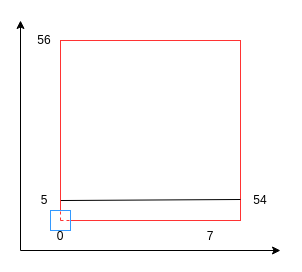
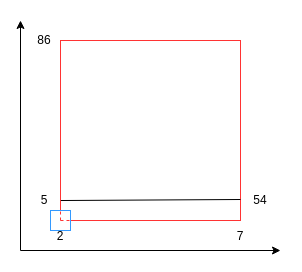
  <mxCell id="0" />
  <mxCell id="1" parent="0" />
  <mxCell id="2" value="" style="endArrow=classic;html=1;" edge="1" parent="1"><mxGeometry width="50" height="50" relative="1" as="geometry"><mxPoint x="20" y="250" as="sourcePoint" /><mxPoint x="280" y="250" as="targetPoint" /></mxGeometry></mxCell>
  <mxCell id="3" value="" style="endArrow=classic;html=1;" edge="1" parent="1"><mxGeometry width="50" height="50" relative="1" as="geometry"><mxPoint x="20" y="250" as="sourcePoint" /><mxPoint x="20" y="20" as="targetPoint" /></mxGeometry></mxCell>
  <mxCell id="4" value="" style="rounded=0;whiteSpace=wrap;html=1;strokeColor=#FF3333;" vertex="1" parent="1"><mxGeometry x="60" y="40" width="180" height="180" as="geometry" /></mxCell>
- <mxCell id="5" value="0" style="text;html=1;strokeColor=none;fillColor=none;align=center;verticalAlign=middle;whiteSpace=wrap;rounded=0;" vertex="1" parent="1"><mxGeometry x="40" y="226" width="40" height="20" as="geometry" /></mxCell>
- <mxCell id="6" value="7" style="text;html=1;strokeColor=none;fillColor=none;align=center;verticalAlign=middle;whiteSpace=wrap;rounded=0;" vertex="1" parent="1"><mxGeometry x="190" y="226" width="40" height="20" as="geometry" /></mxCell>
+ <mxCell id="5" value="2" style="text;html=1;strokeColor=none;fillColor=none;align=center;verticalAlign=middle;whiteSpace=wrap;rounded=0;" vertex="1" parent="1"><mxGeometry x="40" y="226" width="40" height="20" as="geometry" /></mxCell>
+ <mxCell id="6" value="7" style="text;html=1;strokeColor=none;fillColor=none;align=center;verticalAlign=middle;whiteSpace=wrap;rounded=0;" vertex="1" parent="1"><mxGeometry x="220" y="226" width="40" height="20" as="geometry" /></mxCell>
  <mxCell id="7" value="" style="endArrow=none;html=1;exitX=0.002;exitY=0.889;exitDx=0;exitDy=0;exitPerimeter=0;" edge="1" parent="1" source="4"><mxGeometry width="50" height="50" relative="1" as="geometry"><mxPoint x="60" y="220" as="sourcePoint" /><mxPoint x="240" y="199" as="targetPoint" /></mxGeometry></mxCell>
  <mxCell id="8" value="54" style="text;html=1;strokeColor=none;fillColor=none;align=center;verticalAlign=middle;whiteSpace=wrap;rounded=0;" vertex="1" parent="1"><mxGeometry x="240" y="190" width="40" height="20" as="geometry" /></mxCell>
  <mxCell id="9" value="5" style="text;html=1;strokeColor=none;fillColor=none;align=center;verticalAlign=middle;whiteSpace=wrap;rounded=0;" vertex="1" parent="1"><mxGeometry x="32" y="190" width="24" height="20" as="geometry" /></mxCell>
- <mxCell id="10" value="56" style="text;html=1;strokeColor=none;fillColor=none;align=center;verticalAlign=middle;whiteSpace=wrap;rounded=0;" vertex="1" parent="1"><mxGeometry x="24" y="30" width="40" height="20" as="geometry" /></mxCell>
+ <mxCell id="10" value="86" style="text;html=1;strokeColor=none;fillColor=none;align=center;verticalAlign=middle;whiteSpace=wrap;rounded=0;" vertex="1" parent="1"><mxGeometry x="24" y="30" width="40" height="20" as="geometry" /></mxCell>
  <mxCell id="11" value="" style="whiteSpace=wrap;html=1;aspect=fixed;strokeColor=#3399FF;" vertex="1" parent="1"><mxGeometry x="50" y="210" width="20" height="20" as="geometry" /></mxCell>
  <mxCell id="12" value="" style="endArrow=none;dashed=1;html=1;exitX=0;exitY=1;exitDx=0;exitDy=0;entryX=0.5;entryY=0;entryDx=0;entryDy=0;strokeColor=#FF3333;" edge="1" parent="1"><mxGeometry width="50" height="50" relative="1" as="geometry"><mxPoint x="60" y="220" as="sourcePoint" /><mxPoint x="60" y="210" as="targetPoint" /></mxGeometry></mxCell>
  <mxCell id="13" value="" style="endArrow=none;dashed=1;html=1;entryX=0.5;entryY=0;entryDx=0;entryDy=0;strokeColor=#FF3333;" edge="1" parent="1"><mxGeometry width="50" height="50" relative="1" as="geometry"><mxPoint x="60" y="220" as="sourcePoint" /><mxPoint x="70" y="220" as="targetPoint" /></mxGeometry></mxCell>
